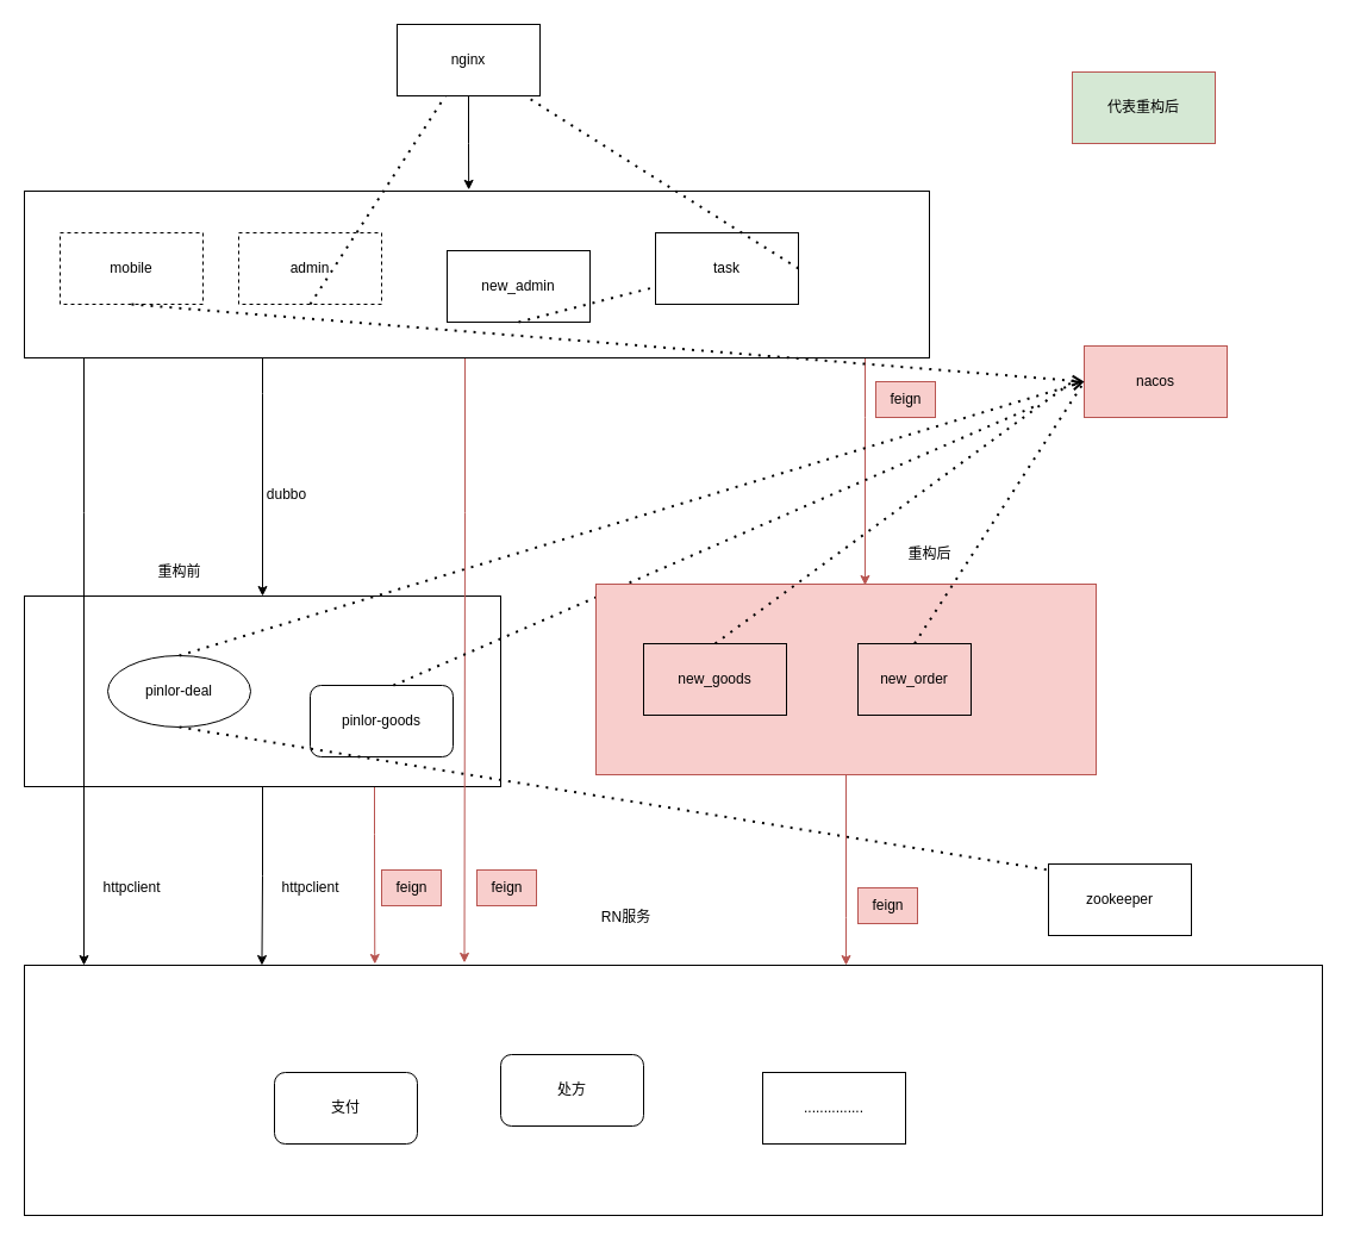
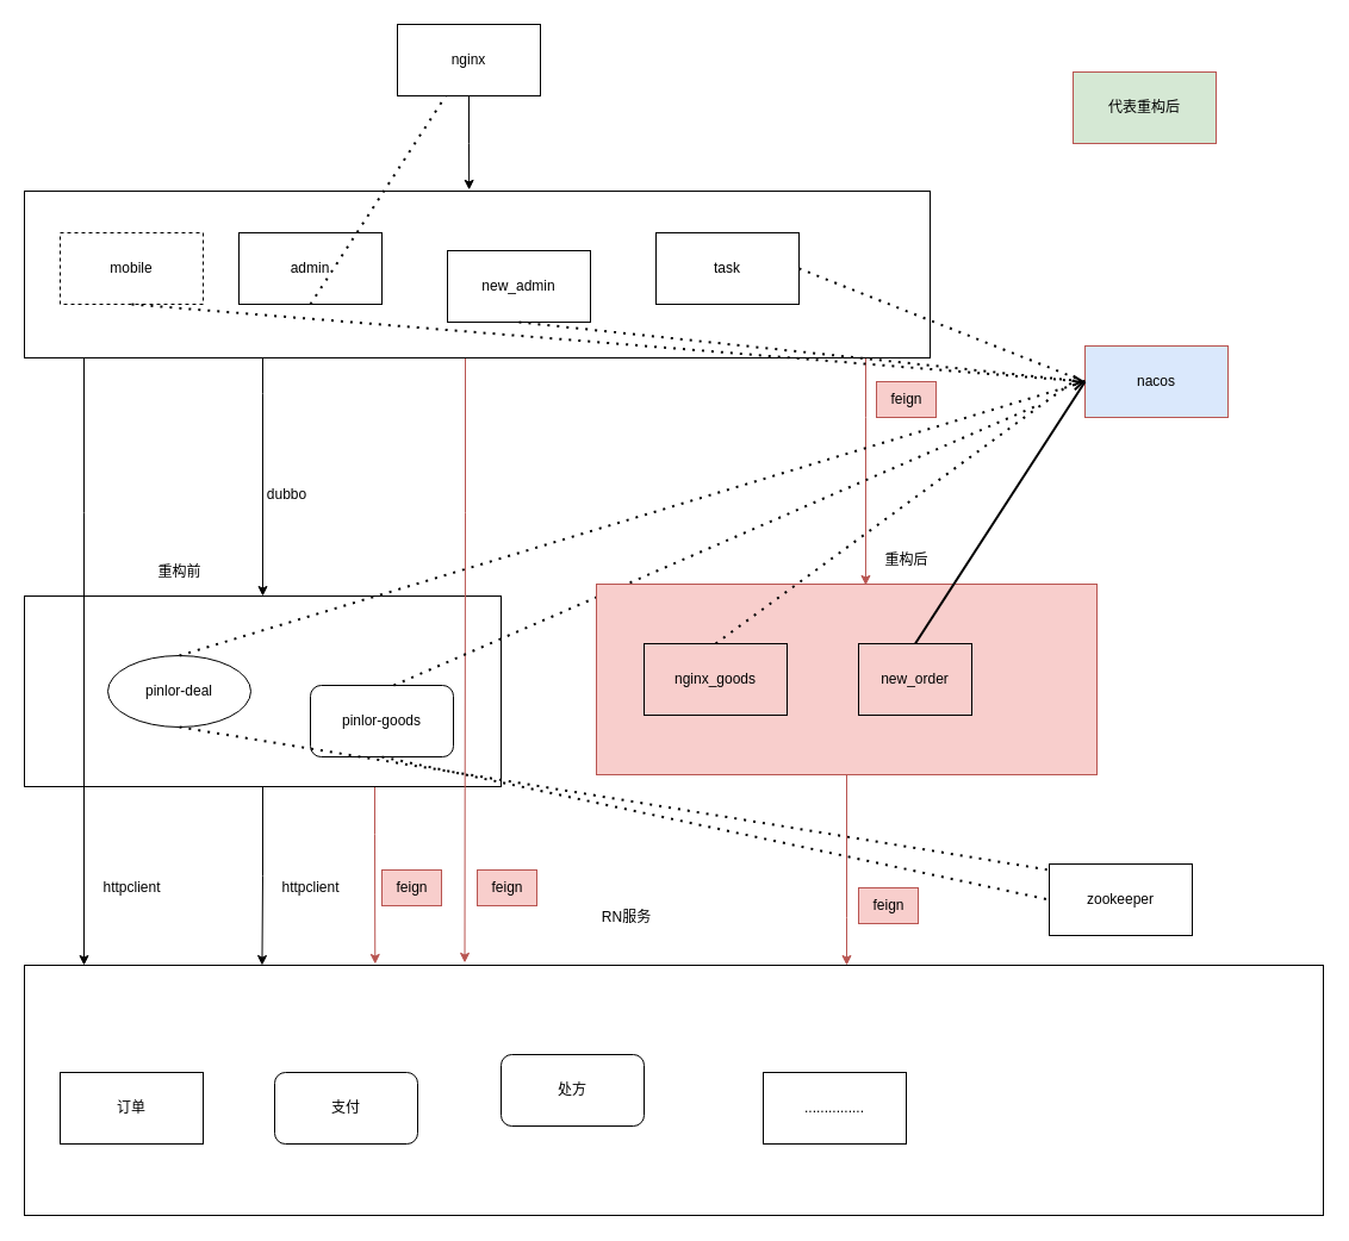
  <mxCell id="0" />
  <mxCell id="1" parent="0" />
  <mxCell id="2" style="edgeStyle=orthogonalEdgeStyle;rounded=0;orthogonalLoop=1;jettySize=auto;html=1;entryX=0.491;entryY=-0.008;entryDx=0;entryDy=0;entryPerimeter=0;" edge="1" parent="1" source="3" target="13"><mxGeometry relative="1" as="geometry" /></mxCell>
  <mxCell id="3" value="nginx" style="rounded=0;whiteSpace=wrap;html=1;fillColor=none;" vertex="1" parent="1"><mxGeometry x="333" y="20" width="120" height="60" as="geometry" /></mxCell>
  <mxCell id="4" style="edgeStyle=orthogonalEdgeStyle;rounded=0;orthogonalLoop=1;jettySize=auto;html=1;entryX=0.183;entryY=0;entryDx=0;entryDy=0;entryPerimeter=0;" edge="1" parent="1" source="6" target="34"><mxGeometry relative="1" as="geometry" /></mxCell>
  <mxCell id="5" style="edgeStyle=orthogonalEdgeStyle;rounded=0;orthogonalLoop=1;jettySize=auto;html=1;entryX=0.27;entryY=-0.005;entryDx=0;entryDy=0;entryPerimeter=0;fillColor=#f8cecc;strokeColor=#b85450;" edge="1" parent="1" source="6" target="34"><mxGeometry relative="1" as="geometry"><Array as="points"><mxPoint x="314" y="700" /><mxPoint x="314" y="700" /></Array></mxGeometry></mxCell>
  <mxCell id="6" value="" style="rounded=0;whiteSpace=wrap;html=1;fillColor=none;" vertex="1" parent="1"><mxGeometry x="20" y="500" width="400" height="160" as="geometry" /></mxCell>
  <mxCell id="7" value="pinlor-goods" style="rounded=1;whiteSpace=wrap;html=1;fillColor=none;" vertex="1" parent="1"><mxGeometry x="260" y="575" width="120" height="60" as="geometry" /></mxCell>
  <mxCell id="8" value="pinlor-deal" style="ellipse;whiteSpace=wrap;html=1;fillColor=none;" vertex="1" parent="1"><mxGeometry x="90" y="550" width="120" height="60" as="geometry" /></mxCell>
  <mxCell id="9" style="edgeStyle=orthogonalEdgeStyle;rounded=0;orthogonalLoop=1;jettySize=auto;html=1;" edge="1" parent="1" source="13" target="6"><mxGeometry relative="1" as="geometry"><Array as="points"><mxPoint x="220" y="330" /><mxPoint x="220" y="330" /></Array></mxGeometry></mxCell>
  <mxCell id="10" style="edgeStyle=orthogonalEdgeStyle;rounded=0;orthogonalLoop=1;jettySize=auto;html=1;entryX=0.538;entryY=0.006;entryDx=0;entryDy=0;entryPerimeter=0;fillColor=#f8cecc;strokeColor=#b85450;" edge="1" parent="1" source="13" target="30"><mxGeometry relative="1" as="geometry"><Array as="points"><mxPoint x="726" y="350" /><mxPoint x="726" y="350" /></Array></mxGeometry></mxCell>
  <mxCell id="11" style="edgeStyle=orthogonalEdgeStyle;rounded=0;orthogonalLoop=1;jettySize=auto;html=1;" edge="1" parent="1" source="13" target="34"><mxGeometry relative="1" as="geometry"><Array as="points"><mxPoint x="70" y="430" /><mxPoint x="70" y="430" /></Array></mxGeometry></mxCell>
  <mxCell id="12" style="edgeStyle=orthogonalEdgeStyle;rounded=0;orthogonalLoop=1;jettySize=auto;html=1;entryX=0.339;entryY=-0.01;entryDx=0;entryDy=0;entryPerimeter=0;fillColor=#f8cecc;strokeColor=#b85450;" edge="1" parent="1" source="13" target="34"><mxGeometry relative="1" as="geometry"><Array as="points"><mxPoint x="390" y="430" /><mxPoint x="390" y="430" /></Array></mxGeometry></mxCell>
  <mxCell id="13" value="" style="rounded=0;whiteSpace=wrap;html=1;fillColor=none;" vertex="1" parent="1"><mxGeometry x="20" y="160" width="760" height="140" as="geometry" /></mxCell>
  <mxCell id="14" value="mobile" style="rounded=0;whiteSpace=wrap;html=1;fillColor=none;dashed=1;" vertex="1" parent="1"><mxGeometry x="50" y="195" width="120" height="60" as="geometry" /></mxCell>
- <mxCell id="15" value="admin" style="rounded=0;whiteSpace=wrap;html=1;fillColor=none;dashed=1;" vertex="1" parent="1"><mxGeometry x="200" y="195" width="120" height="60" as="geometry" /></mxCell>
+ <mxCell id="15" value="admin" style="rounded=0;whiteSpace=wrap;html=1;fillColor=none;" vertex="1" parent="1"><mxGeometry x="200" y="195" width="120" height="60" as="geometry" /></mxCell>
  <mxCell id="16" value="new_admin" style="rounded=0;whiteSpace=wrap;html=1;fillColor=none;" vertex="1" parent="1"><mxGeometry x="375" y="210" width="120" height="60" as="geometry" /></mxCell>
  <mxCell id="17" value="task" style="rounded=0;whiteSpace=wrap;html=1;fillColor=none;" vertex="1" parent="1"><mxGeometry x="550" y="195" width="120" height="60" as="geometry" /></mxCell>
- <mxCell id="18" value="nacos" style="rounded=0;whiteSpace=wrap;html=1;fillColor=#f8cecc;strokeColor=#b85450;" vertex="1" parent="1"><mxGeometry x="910" y="290" width="120" height="60" as="geometry" /></mxCell>
+ <mxCell id="18" value="nacos" style="rounded=0;whiteSpace=wrap;html=1;fillColor=#dae8fc;strokeColor=#b85450;" vertex="1" parent="1"><mxGeometry x="910" y="290" width="120" height="60" as="geometry" /></mxCell>
  <mxCell id="19" value="zookeeper" style="rounded=0;whiteSpace=wrap;html=1;" vertex="1" parent="1"><mxGeometry x="880" y="725" width="120" height="60" as="geometry" /></mxCell>
- <mxCell id="20" value="" style="endArrow=none;dashed=1;html=1;dashPattern=1 3;strokeWidth=2;rounded=0;exitX=1;exitY=0.5;exitDx=0;exitDy=0;" edge="1" parent="1" source="17" target="3"><mxGeometry width="50" height="50" relative="1" as="geometry"><mxPoint x="570" y="400" as="sourcePoint" /><mxPoint x="620" y="350" as="targetPoint" /></mxGeometry></mxCell>
- <mxCell id="21" value="" style="endArrow=none;dashed=1;html=1;dashPattern=1 3;strokeWidth=2;rounded=0;exitX=0.5;exitY=1;exitDx=0;exitDy=0;" edge="1" parent="1" source="16" target="17"><mxGeometry width="50" height="50" relative="1" as="geometry"><mxPoint x="570" y="400" as="sourcePoint" /><mxPoint x="620" y="350" as="targetPoint" /></mxGeometry></mxCell>
+ <mxCell id="20" value="" style="endArrow=none;dashed=1;html=1;dashPattern=1 3;strokeWidth=2;rounded=0;entryX=0;entryY=0.5;entryDx=0;entryDy=0;exitX=1;exitY=0.5;exitDx=0;exitDy=0;" edge="1" parent="1" source="17" target="18"><mxGeometry width="50" height="50" relative="1" as="geometry"><mxPoint x="570" y="400" as="sourcePoint" /><mxPoint x="620" y="350" as="targetPoint" /></mxGeometry></mxCell>
+ <mxCell id="21" value="" style="endArrow=none;dashed=1;html=1;dashPattern=1 3;strokeWidth=2;rounded=0;entryX=0;entryY=0.5;entryDx=0;entryDy=0;exitX=0.5;exitY=1;exitDx=0;exitDy=0;" edge="1" parent="1" source="16" target="18"><mxGeometry width="50" height="50" relative="1" as="geometry"><mxPoint x="570" y="400" as="sourcePoint" /><mxPoint x="620" y="350" as="targetPoint" /></mxGeometry></mxCell>
  <mxCell id="22" value="" style="endArrow=none;dashed=1;html=1;dashPattern=1 3;strokeWidth=2;rounded=0;exitX=0.5;exitY=1;exitDx=0;exitDy=0;" edge="1" parent="1" source="15" target="3"><mxGeometry width="50" height="50" relative="1" as="geometry"><mxPoint x="570" y="400" as="sourcePoint" /><mxPoint x="620" y="350" as="targetPoint" /></mxGeometry></mxCell>
  <mxCell id="23" value="" style="endArrow=open;dashed=1;html=1;dashPattern=1 3;strokeWidth=2;rounded=0;entryX=0;entryY=0.5;entryDx=0;entryDy=0;exitX=0.5;exitY=1;exitDx=0;exitDy=0;" edge="1" parent="1" source="14" target="18"><mxGeometry width="50" height="50" relative="1" as="geometry"><mxPoint x="570" y="400" as="sourcePoint" /><mxPoint x="620" y="350" as="targetPoint" /></mxGeometry></mxCell>
  <mxCell id="24" value="" style="endArrow=open;dashed=1;html=1;dashPattern=1 3;strokeWidth=2;rounded=0;entryX=0;entryY=0.5;entryDx=0;entryDy=0;exitX=0.5;exitY=0;exitDx=0;exitDy=0;" edge="1" parent="1" source="8" target="18"><mxGeometry width="50" height="50" relative="1" as="geometry"><mxPoint x="570" y="360" as="sourcePoint" /><mxPoint x="620" y="310" as="targetPoint" /></mxGeometry></mxCell>
  <mxCell id="25" value="" style="endArrow=none;dashed=1;html=1;dashPattern=1 3;strokeWidth=2;rounded=0;exitX=0.583;exitY=0;exitDx=0;exitDy=0;exitPerimeter=0;" edge="1" parent="1" source="7"><mxGeometry width="50" height="50" relative="1" as="geometry"><mxPoint x="570" y="360" as="sourcePoint" /><mxPoint x="870" y="340" as="targetPoint" /></mxGeometry></mxCell>
+ <mxCell id="26" value="" style="endArrow=none;dashed=1;html=1;dashPattern=1 3;strokeWidth=2;rounded=0;entryX=0;entryY=0.5;entryDx=0;entryDy=0;exitX=0.5;exitY=1;exitDx=0;exitDy=0;" edge="1" parent="1" source="7" target="19"><mxGeometry width="50" height="50" relative="1" as="geometry"><mxPoint x="570" y="640" as="sourcePoint" /><mxPoint x="620" y="590" as="targetPoint" /></mxGeometry></mxCell>
  <mxCell id="27" value="" style="endArrow=none;dashed=1;html=1;dashPattern=1 3;strokeWidth=2;rounded=0;exitX=0.5;exitY=1;exitDx=0;exitDy=0;" edge="1" parent="1" source="8"><mxGeometry width="50" height="50" relative="1" as="geometry"><mxPoint x="570" y="640" as="sourcePoint" /><mxPoint x="880" y="730" as="targetPoint" /></mxGeometry></mxCell>
  <mxCell id="28" value="dubbo" style="text;html=1;align=center;verticalAlign=middle;resizable=0;points=[];autosize=1;" vertex="1" parent="1"><mxGeometry x="210" y="400" width="60" height="30" as="geometry" /></mxCell>
  <mxCell id="29" style="edgeStyle=orthogonalEdgeStyle;rounded=0;orthogonalLoop=1;jettySize=auto;html=1;fillColor=#f8cecc;strokeColor=#b85450;" edge="1" parent="1" source="30" target="34"><mxGeometry relative="1" as="geometry"><Array as="points"><mxPoint x="710" y="770" /><mxPoint x="710" y="770" /></Array></mxGeometry></mxCell>
  <mxCell id="30" value="" style="rounded=0;whiteSpace=wrap;html=1;fillColor=#f8cecc;strokeColor=#b85450;" vertex="1" parent="1"><mxGeometry x="500" y="490" width="420" height="160" as="geometry" /></mxCell>
- <mxCell id="31" value="new_goods" style="rounded=0;whiteSpace=wrap;html=1;fillColor=none;" vertex="1" parent="1"><mxGeometry x="540" y="540" width="120" height="60" as="geometry" /></mxCell>
+ <mxCell id="31" value="nginx_goods" style="rounded=0;whiteSpace=wrap;html=1;fillColor=none;" vertex="1" parent="1"><mxGeometry x="540" y="540" width="120" height="60" as="geometry" /></mxCell>
  <mxCell id="32" value="new_order" style="rounded=0;whiteSpace=wrap;html=1;fillColor=none;" vertex="1" parent="1"><mxGeometry x="720" y="540" width="95" height="60" as="geometry" /></mxCell>
  <mxCell id="33" value="feign" style="text;html=1;align=center;verticalAlign=middle;resizable=0;points=[];autosize=1;fillColor=#f8cecc;strokeColor=#b85450;" vertex="1" parent="1"><mxGeometry x="735" y="320" width="50" height="30" as="geometry" /></mxCell>
  <mxCell id="34" value="" style="rounded=0;whiteSpace=wrap;html=1;fillColor=none;" vertex="1" parent="1"><mxGeometry x="20" y="810" width="1090" height="210" as="geometry" /></mxCell>
  <mxCell id="35" value="RN服务" style="text;html=1;align=center;verticalAlign=middle;resizable=0;points=[];autosize=1;strokeColor=none;fillColor=none;" vertex="1" parent="1"><mxGeometry x="495" y="755" width="60" height="30" as="geometry" /></mxCell>
+ <mxCell id="36" value="订单" style="rounded=0;whiteSpace=wrap;html=1;fillColor=none;" vertex="1" parent="1"><mxGeometry x="50" y="900" width="120" height="60" as="geometry" /></mxCell>
  <mxCell id="37" value="支付" style="rounded=1;whiteSpace=wrap;html=1;fillColor=none;" vertex="1" parent="1"><mxGeometry x="230" y="900" width="120" height="60" as="geometry" /></mxCell>
  <mxCell id="38" value="处方" style="rounded=1;whiteSpace=wrap;html=1;fillColor=none;" vertex="1" parent="1"><mxGeometry x="420" y="885" width="120" height="60" as="geometry" /></mxCell>
  <mxCell id="39" value="httpclient" style="text;html=1;align=center;verticalAlign=middle;resizable=0;points=[];autosize=1;" vertex="1" parent="1"><mxGeometry x="225" y="730" width="70" height="30" as="geometry" /></mxCell>
  <mxCell id="40" value="feign" style="text;html=1;align=center;verticalAlign=middle;resizable=0;points=[];autosize=1;fillColor=#f8cecc;strokeColor=#b85450;" vertex="1" parent="1"><mxGeometry x="720" y="745" width="50" height="30" as="geometry" /></mxCell>
  <mxCell id="41" value="httpclient" style="text;html=1;align=center;verticalAlign=middle;resizable=0;points=[];autosize=1;" vertex="1" parent="1"><mxGeometry x="75" y="730" width="70" height="30" as="geometry" /></mxCell>
- <mxCell id="42" value="重构后" style="text;html=1;align=center;verticalAlign=middle;resizable=0;points=[];autosize=1;strokeColor=none;fillColor=none;" vertex="1" parent="1"><mxGeometry x="750" y="450" width="60" height="30" as="geometry" /></mxCell>
+ <mxCell id="42" value="重构后" style="text;html=1;align=center;verticalAlign=middle;resizable=0;points=[];autosize=1;strokeColor=none;fillColor=none;" vertex="1" parent="1"><mxGeometry x="730" y="455" width="60" height="30" as="geometry" /></mxCell>
  <mxCell id="43" value="" style="endArrow=none;dashed=1;html=1;dashPattern=1 3;strokeWidth=2;rounded=0;exitX=0.5;exitY=0;exitDx=0;exitDy=0;" edge="1" parent="1" source="31"><mxGeometry width="50" height="50" relative="1" as="geometry"><mxPoint x="570" y="530" as="sourcePoint" /><mxPoint x="900" y="320" as="targetPoint" /></mxGeometry></mxCell>
- <mxCell id="44" value="" style="endArrow=none;dashed=1;html=1;dashPattern=1 3;strokeWidth=2;rounded=0;entryX=0;entryY=0.5;entryDx=0;entryDy=0;exitX=0.5;exitY=0;exitDx=0;exitDy=0;" edge="1" parent="1" source="32" target="18"><mxGeometry width="50" height="50" relative="1" as="geometry"><mxPoint x="570" y="530" as="sourcePoint" /><mxPoint x="620" y="480" as="targetPoint" /></mxGeometry></mxCell>
+ <mxCell id="44" value="" style="endArrow=none;dashed=0;html=1;dashPattern=1 3;strokeWidth=2;rounded=0;entryX=0;entryY=0.5;entryDx=0;entryDy=0;exitX=0.5;exitY=0;exitDx=0;exitDy=0;" edge="1" parent="1" source="32" target="18"><mxGeometry width="50" height="50" relative="1" as="geometry"><mxPoint x="570" y="530" as="sourcePoint" /><mxPoint x="620" y="480" as="targetPoint" /></mxGeometry></mxCell>
  <mxCell id="45" value="重构前" style="text;html=1;align=center;verticalAlign=middle;resizable=0;points=[];autosize=1;strokeColor=none;fillColor=none;" vertex="1" parent="1"><mxGeometry x="120" y="465" width="60" height="30" as="geometry" /></mxCell>
  <mxCell id="46" value="feign" style="text;html=1;align=center;verticalAlign=middle;resizable=0;points=[];autosize=1;fillColor=#f8cecc;strokeColor=#b85450;" vertex="1" parent="1"><mxGeometry x="400" y="730" width="50" height="30" as="geometry" /></mxCell>
  <mxCell id="47" value="代表重构后" style="rounded=0;whiteSpace=wrap;html=1;fillColor=#d5e8d4;strokeColor=#b85450;" vertex="1" parent="1"><mxGeometry x="900" y="60" width="120" height="60" as="geometry" /></mxCell>
  <mxCell id="48" value="feign" style="text;html=1;align=center;verticalAlign=middle;resizable=0;points=[];autosize=1;fillColor=#f8cecc;strokeColor=#b85450;" vertex="1" parent="1"><mxGeometry x="320" y="730" width="50" height="30" as="geometry" /></mxCell>
  <mxCell id="49" value="..............." style="rounded=0;whiteSpace=wrap;html=1;fillColor=none;" vertex="1" parent="1"><mxGeometry x="640" y="900" width="120" height="60" as="geometry" /></mxCell>
